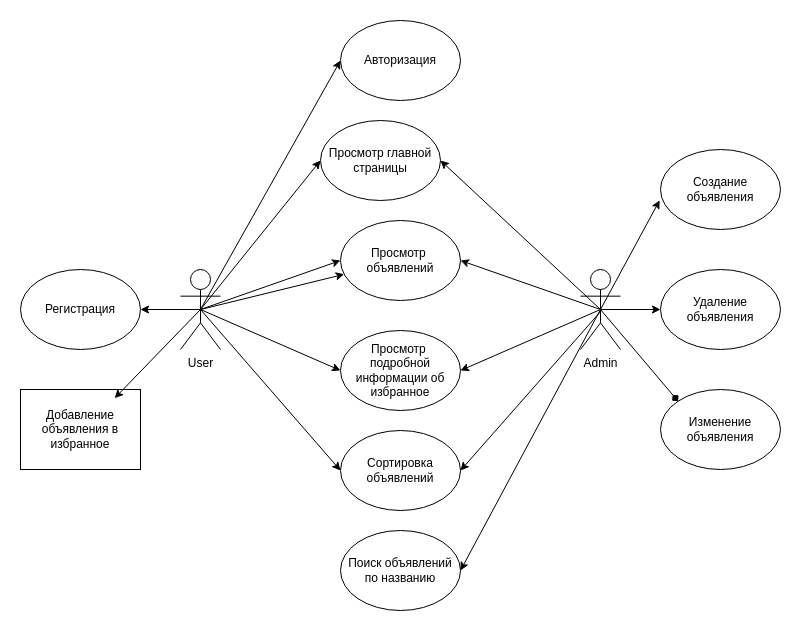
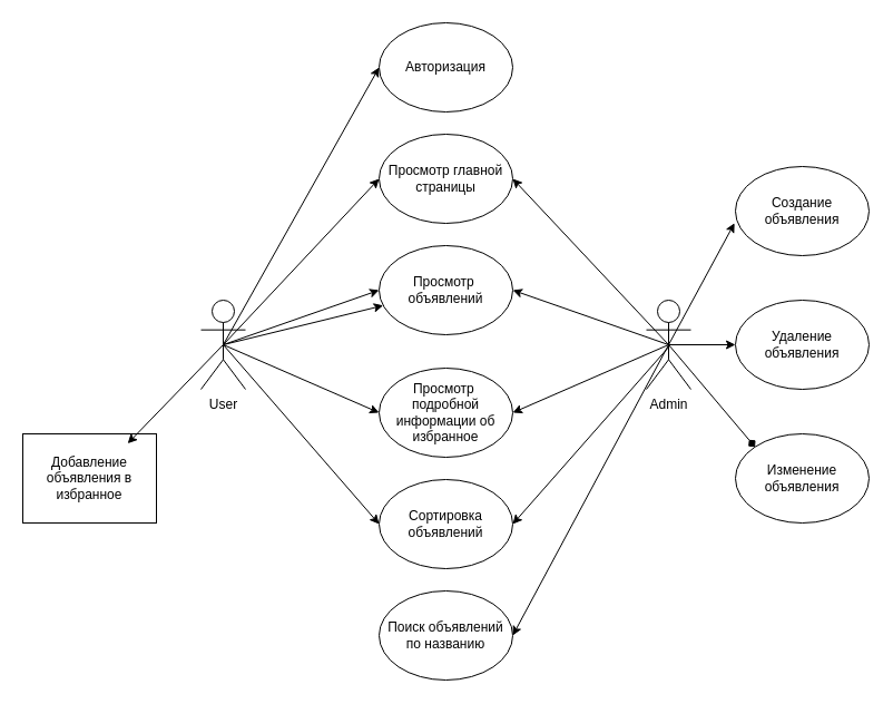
  <mxCell id="0" />
  <mxCell id="1" parent="0" />
  <mxCell id="2" value="User" style="shape=umlActor;verticalLabelPosition=bottom;verticalAlign=top;html=1;outlineConnect=0;" vertex="1" parent="1"><mxGeometry x="180" y="269" width="40" height="80" as="geometry" /></mxCell>
  <mxCell id="3" value="Admin&lt;br&gt;" style="shape=umlActor;verticalLabelPosition=bottom;verticalAlign=top;html=1;outlineConnect=0;" vertex="1" parent="1"><mxGeometry x="580" y="269" width="40" height="80" as="geometry" /></mxCell>
  <mxCell id="4" value="Авторизация" style="ellipse;whiteSpace=wrap;html=1;" vertex="1" parent="1"><mxGeometry x="340" y="20" width="120" height="80" as="geometry" /></mxCell>
- <mxCell id="5" value="Регистрация" style="ellipse;whiteSpace=wrap;html=1;" vertex="1" parent="1"><mxGeometry x="20" y="269" width="120" height="80" as="geometry" /></mxCell>
- <mxCell id="6" value="Просмотр главной страницы" style="ellipse;whiteSpace=wrap;html=1;" vertex="1" parent="1"><mxGeometry x="320" y="120" width="120" height="80" as="geometry" /></mxCell>
- <mxCell id="7" value="" style="endArrow=classic;html=1;exitX=0.5;exitY=0.5;exitDx=0;exitDy=0;exitPerimeter=0;entryX=1;entryY=0.5;entryDx=0;entryDy=0;" edge="1" parent="1" source="2" target="5"><mxGeometry width="50" height="50" relative="1" as="geometry"><mxPoint x="420" y="239" as="sourcePoint" /><mxPoint x="470" y="189" as="targetPoint" /></mxGeometry></mxCell>
+ <mxCell id="6" value="Просмотр главной страницы" style="ellipse;whiteSpace=wrap;html=1;" vertex="1" parent="1"><mxGeometry x="340" y="120" width="120" height="80" as="geometry" /></mxCell>
  <mxCell id="8" value="" style="endArrow=classic;html=1;entryX=0;entryY=0.5;entryDx=0;entryDy=0;exitX=0.5;exitY=0.5;exitDx=0;exitDy=0;exitPerimeter=0;" edge="1" parent="1" source="2" target="4"><mxGeometry width="50" height="50" relative="1" as="geometry"><mxPoint x="420" y="239" as="sourcePoint" /><mxPoint x="470" y="189" as="targetPoint" /></mxGeometry></mxCell>
  <mxCell id="9" value="" style="endArrow=classic;html=1;exitX=0.5;exitY=0.5;exitDx=0;exitDy=0;exitPerimeter=0;entryX=1;entryY=0.5;entryDx=0;entryDy=0;" edge="1" parent="1" source="3" target="6"><mxGeometry width="50" height="50" relative="1" as="geometry"><mxPoint x="420" y="359" as="sourcePoint" /><mxPoint x="320" y="389" as="targetPoint" /></mxGeometry></mxCell>
  <mxCell id="10" value="" style="endArrow=classic;html=1;exitX=0.5;exitY=0.5;exitDx=0;exitDy=0;exitPerimeter=0;entryX=0;entryY=0.5;entryDx=0;entryDy=0;" edge="1" parent="1" source="2" target="6"><mxGeometry width="50" height="50" relative="1" as="geometry"><mxPoint x="420" y="359" as="sourcePoint" /><mxPoint x="400" y="389" as="targetPoint" /></mxGeometry></mxCell>
  <mxCell id="11" value="Просмотр&amp;nbsp; объявлений" style="ellipse;whiteSpace=wrap;html=1;" vertex="1" parent="1"><mxGeometry x="340" y="220" width="120" height="80" as="geometry" /></mxCell>
  <mxCell id="12" value="" style="endArrow=classic;html=1;entryX=0;entryY=0.5;entryDx=0;entryDy=0;" edge="1" parent="1" target="11"><mxGeometry width="50" height="50" relative="1" as="geometry"><mxPoint x="200" y="309" as="sourcePoint" /><mxPoint x="370" y="319" as="targetPoint" /></mxGeometry></mxCell>
  <mxCell id="13" value="" style="endArrow=classic;html=1;entryX=1;entryY=0.5;entryDx=0;entryDy=0;exitX=0.5;exitY=0.5;exitDx=0;exitDy=0;exitPerimeter=0;" edge="1" parent="1" source="3" target="11"><mxGeometry width="50" height="50" relative="1" as="geometry"><mxPoint x="210" y="319" as="sourcePoint" /><mxPoint x="350" y="359" as="targetPoint" /></mxGeometry></mxCell>
  <mxCell id="14" value="Просмотр&amp;nbsp; подробной информации об избранное" style="ellipse;whiteSpace=wrap;html=1;" vertex="1" parent="1"><mxGeometry x="340" y="330" width="120" height="80" as="geometry" /></mxCell>
  <mxCell id="15" value="" style="endArrow=classic;html=1;entryX=0;entryY=0.5;entryDx=0;entryDy=0;" edge="1" parent="1" target="14"><mxGeometry width="50" height="50" relative="1" as="geometry"><mxPoint x="200" y="309" as="sourcePoint" /><mxPoint x="370" y="299" as="targetPoint" /></mxGeometry></mxCell>
  <mxCell id="16" value="" style="endArrow=classic;html=1;entryX=1;entryY=0.5;entryDx=0;entryDy=0;exitX=0.5;exitY=0.5;exitDx=0;exitDy=0;exitPerimeter=0;" edge="1" parent="1" source="3" target="14"><mxGeometry width="50" height="50" relative="1" as="geometry"><mxPoint x="210" y="319" as="sourcePoint" /><mxPoint x="350" y="479" as="targetPoint" /></mxGeometry></mxCell>
  <mxCell id="17" value="Добавление объявления в избранное" style="whiteSpace=wrap;html=1;rounded=0;" vertex="1" parent="1"><mxGeometry x="20" y="389" width="120" height="80" as="geometry" /></mxCell>
  <mxCell id="18" value="" style="endArrow=classic;html=1;entryX=0.785;entryY=0.108;entryDx=0;entryDy=0;entryPerimeter=0;" edge="1" parent="1" target="17"><mxGeometry width="50" height="50" relative="1" as="geometry"><mxPoint x="200" y="309" as="sourcePoint" /><mxPoint x="360" y="389" as="targetPoint" /></mxGeometry></mxCell>
  <mxCell id="19" value="Изменение объявления" style="ellipse;whiteSpace=wrap;html=1;" vertex="1" parent="1"><mxGeometry x="660" y="389" width="120" height="80" as="geometry" /></mxCell>
  <mxCell id="20" value="" style="endArrow=diamond;html=1;entryX=0;entryY=0;entryDx=0;entryDy=0;exitX=0.5;exitY=0.5;exitDx=0;exitDy=0;exitPerimeter=0;" edge="1" parent="1" source="3" target="19"><mxGeometry width="50" height="50" relative="1" as="geometry"><mxPoint x="440" y="369" as="sourcePoint" /><mxPoint x="490" y="319" as="targetPoint" /></mxGeometry></mxCell>
  <mxCell id="21" value="Удаление объявления" style="ellipse;whiteSpace=wrap;html=1;" vertex="1" parent="1"><mxGeometry x="660" y="269" width="120" height="80" as="geometry" /></mxCell>
  <mxCell id="22" value="" style="endArrow=classic;html=1;entryX=0;entryY=0.5;entryDx=0;entryDy=0;" edge="1" parent="1" target="21"><mxGeometry width="50" height="50" relative="1" as="geometry"><mxPoint x="600" y="309" as="sourcePoint" /><mxPoint x="680" y="189" as="targetPoint" /></mxGeometry></mxCell>
  <mxCell id="23" value="Создание объявления" style="ellipse;whiteSpace=wrap;html=1;" vertex="1" parent="1"><mxGeometry x="660" y="149" width="120" height="80" as="geometry" /></mxCell>
  <mxCell id="24" value="" style="endArrow=classic;html=1;entryX=-0.007;entryY=0.635;entryDx=0;entryDy=0;entryPerimeter=0;exitX=0.5;exitY=0.5;exitDx=0;exitDy=0;exitPerimeter=0;" edge="1" parent="1" source="3" target="23"><mxGeometry width="50" height="50" relative="1" as="geometry"><mxPoint x="440" y="319" as="sourcePoint" /><mxPoint x="490" y="269" as="targetPoint" /></mxGeometry></mxCell>
  <mxCell id="25" value="Сортировка объявлений" style="ellipse;whiteSpace=wrap;html=1;" vertex="1" parent="1"><mxGeometry x="340" y="430" width="120" height="80" as="geometry" /></mxCell>
  <mxCell id="26" value="Поиск объявлений по названию" style="ellipse;whiteSpace=wrap;html=1;" vertex="1" parent="1"><mxGeometry x="340" y="530" width="120" height="80" as="geometry" /></mxCell>
  <mxCell id="27" value="" style="endArrow=classic;html=1;entryX=1;entryY=0.5;entryDx=0;entryDy=0;" edge="1" parent="1" target="25"><mxGeometry width="50" height="50" relative="1" as="geometry"><mxPoint x="601" y="310" as="sourcePoint" /><mxPoint x="491" y="340" as="targetPoint" /></mxGeometry></mxCell>
  <mxCell id="28" value="" style="endArrow=classic;html=1;entryX=1;entryY=0.5;entryDx=0;entryDy=0;exitX=0.5;exitY=0.5;exitDx=0;exitDy=0;exitPerimeter=0;" edge="1" parent="1" source="3" target="26"><mxGeometry width="50" height="50" relative="1" as="geometry"><mxPoint x="521" y="530" as="sourcePoint" /><mxPoint x="471" y="590" as="targetPoint" /></mxGeometry></mxCell>
  <mxCell id="29" value="" style="endArrow=classic;html=1;entryX=0;entryY=0.5;entryDx=0;entryDy=0;exitX=0.5;exitY=0.5;exitDx=0;exitDy=0;exitPerimeter=0;" edge="1" parent="1" source="2" target="25"><mxGeometry width="50" height="50" relative="1" as="geometry"><mxPoint x="281" y="510" as="sourcePoint" /><mxPoint x="331" y="460" as="targetPoint" /></mxGeometry></mxCell>
  <mxCell id="30" value="" style="endArrow=classic;html=1;exitX=0.5;exitY=0.5;exitDx=0;exitDy=0;exitPerimeter=0;" edge="1" parent="1" source="2" target="11"><mxGeometry width="50" height="50" relative="1" as="geometry"><mxPoint x="251" y="550" as="sourcePoint" /><mxPoint x="301" y="500" as="targetPoint" /></mxGeometry></mxCell>
